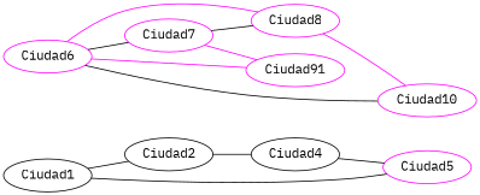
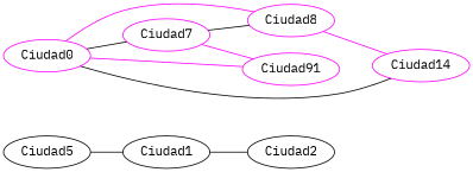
  strict graph {
    fontname="IBM Plex Mono"
    rankdir=LR
    node [fontname="IBM Plex Mono" color=magenta]
    edge [fontname="IBM Plex Mono"]
    n1 [label=Ciudad1 color=""]
    n2 [label=Ciudad2 color=""]
-   n3 [label=Ciudad4 color=""]
-   n4 [label=Ciudad5]
-   n5 [label=Ciudad6]
+   n4 [label=Ciudad5 color=""]
+   n5 [label=Ciudad0]
    n6 [label=Ciudad7]
    n7 [label=Ciudad8]
-   n8 [label=Ciudad10]
+   n8 [label=Ciudad14]
    n9 [label=Ciudad91]
    n1 -- n2
-   n2 -- n3
-   n3 -- n4
    n4 -- n1
    n5 -- n6
    n5 -- n7 [color=magenta]
    n5 -- n8
    n6 -- n7
    n6 -- n9 [color=magenta]
    n7 -- n8 [color=magenta]
    n9 -- n5 [color=magenta]
  }
